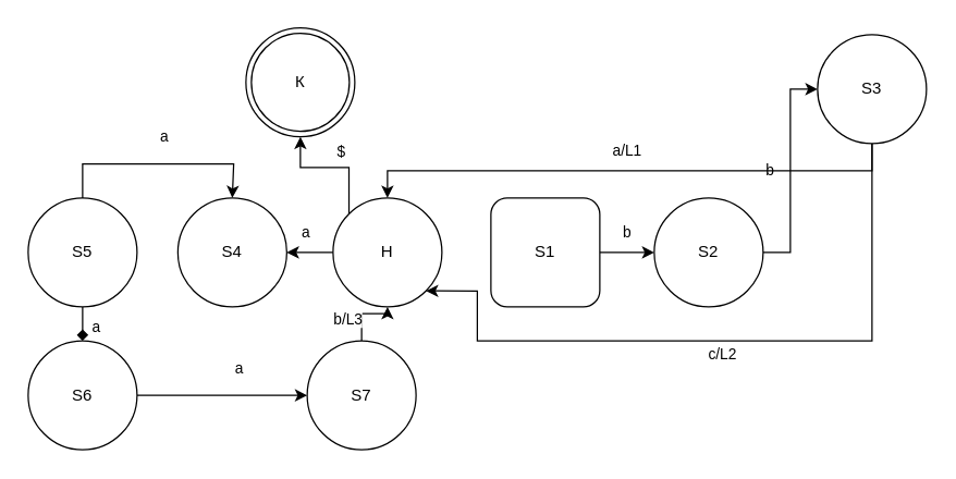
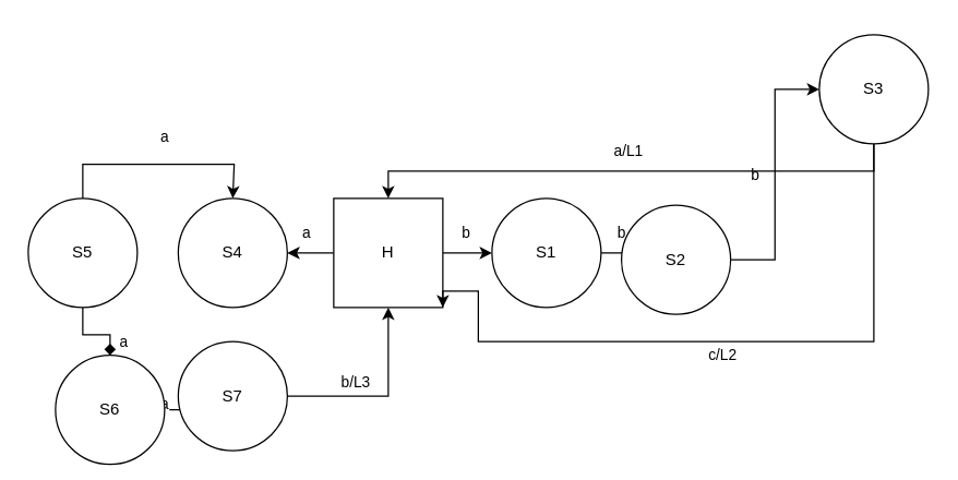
  <mxCell id="0" />
  <mxCell id="1" parent="0" />
+ <mxCell id="2" value="b" style="edgeStyle=orthogonalEdgeStyle;rounded=0;orthogonalLoop=1;jettySize=auto;html=1;entryX=0;entryY=0.5;entryDx=0;entryDy=0;" parent="1" source="5" target="7" edge="1"><mxGeometry x="0.13" y="15" relative="1" as="geometry"><mxPoint as="offset" /></mxGeometry></mxCell>
  <mxCell id="3" value="a" style="edgeStyle=orthogonalEdgeStyle;rounded=0;orthogonalLoop=1;jettySize=auto;html=1;entryX=1;entryY=0.5;entryDx=0;entryDy=0;" parent="1" source="5" target="13" edge="1"><mxGeometry x="0.391" y="-15" relative="1" as="geometry"><mxPoint as="offset" /></mxGeometry></mxCell>
- <mxCell id="4" value="$" style="edgeStyle=orthogonalEdgeStyle;rounded=0;orthogonalLoop=1;jettySize=auto;html=1;exitX=0;exitY=0;exitDx=0;exitDy=0;" parent="1" source="5" target="21" edge="1"><mxGeometry x="-0.136" y="-12" relative="1" as="geometry"><mxPoint as="offset" /></mxGeometry></mxCell>
- <mxCell id="5" value="H" style="ellipse;whiteSpace=wrap;html=1;aspect=fixed;" parent="1" vertex="1"><mxGeometry x="244" y="145" width="80" height="80" as="geometry" /></mxCell>
+ <mxCell id="5" value="H" style="whiteSpace=wrap;html=1;aspect=fixed;rounded=0;" parent="1" vertex="1"><mxGeometry x="244" y="145" width="80" height="80" as="geometry" /></mxCell>
  <mxCell id="6" value="b" style="edgeStyle=orthogonalEdgeStyle;rounded=0;orthogonalLoop=1;jettySize=auto;html=1;entryX=0;entryY=0.5;entryDx=0;entryDy=0;" parent="1" source="7" target="9" edge="1"><mxGeometry y="15" relative="1" as="geometry"><mxPoint as="offset" /></mxGeometry></mxCell>
- <mxCell id="7" value="S1" style="whiteSpace=wrap;html=1;aspect=fixed;rounded=1;" parent="1" vertex="1"><mxGeometry x="360" y="145" width="80" height="80" as="geometry" /></mxCell>
+ <mxCell id="7" value="S1" style="ellipse;whiteSpace=wrap;html=1;aspect=fixed;" parent="1" vertex="1"><mxGeometry x="360" y="145" width="80" height="80" as="geometry" /></mxCell>
  <mxCell id="8" value="b" style="edgeStyle=orthogonalEdgeStyle;rounded=0;orthogonalLoop=1;jettySize=auto;html=1;entryX=0;entryY=0.5;entryDx=0;entryDy=0;" parent="1" source="9" target="12" edge="1"><mxGeometry y="15" relative="1" as="geometry"><mxPoint as="offset" /></mxGeometry></mxCell>
- <mxCell id="9" value="S2" style="ellipse;whiteSpace=wrap;html=1;aspect=fixed;" parent="1" vertex="1"><mxGeometry x="480" y="145" width="80" height="80" as="geometry" /></mxCell>
+ <mxCell id="9" value="S2" style="ellipse;whiteSpace=wrap;html=1;aspect=fixed;" parent="1" vertex="1"><mxGeometry x="455" y="150" width="80" height="80" as="geometry" /></mxCell>
  <mxCell id="10" value="a/L1" style="edgeStyle=orthogonalEdgeStyle;rounded=0;orthogonalLoop=1;jettySize=auto;html=1;entryX=0.5;entryY=0;entryDx=0;entryDy=0;" parent="1" source="12" target="5" edge="1"><mxGeometry x="0.01" y="-15" relative="1" as="geometry"><Array as="points"><mxPoint x="640" y="125" /><mxPoint x="284" y="125" /></Array><mxPoint as="offset" /></mxGeometry></mxCell>
  <mxCell id="11" value="c/L2" style="edgeStyle=orthogonalEdgeStyle;rounded=0;orthogonalLoop=1;jettySize=auto;html=1;entryX=1;entryY=1;entryDx=0;entryDy=0;" parent="1" source="12" target="5" edge="1"><mxGeometry x="0.002" y="10" relative="1" as="geometry"><Array as="points"><mxPoint x="640" y="250" /><mxPoint x="350" y="250" /><mxPoint x="350" y="213" /></Array><mxPoint as="offset" /></mxGeometry></mxCell>
  <mxCell id="12" value="S3" style="ellipse;whiteSpace=wrap;html=1;aspect=fixed;" parent="1" vertex="1"><mxGeometry x="600" y="25" width="80" height="80" as="geometry" /></mxCell>
  <mxCell id="13" value="S4" style="ellipse;whiteSpace=wrap;html=1;aspect=fixed;" parent="1" vertex="1"><mxGeometry x="130" y="145" width="80" height="80" as="geometry" /></mxCell>
  <mxCell id="14" value="a" style="edgeStyle=orthogonalEdgeStyle;rounded=0;orthogonalLoop=1;jettySize=auto;html=1;entryX=0.5;entryY=0;entryDx=0;entryDy=0;" parent="1" target="13" edge="1"><mxGeometry x="0.16" y="20" relative="1" as="geometry"><mxPoint x="170" y="140" as="targetPoint" /><mxPoint x="60" y="165" as="sourcePoint" /><Array as="points"><mxPoint x="60" y="120" /><mxPoint x="171" y="120" /></Array><mxPoint as="offset" /></mxGeometry></mxCell>
  <mxCell id="15" value="a" style="edgeStyle=orthogonalEdgeStyle;rounded=0;orthogonalLoop=1;jettySize=auto;html=1;entryX=0.5;entryY=0;entryDx=0;entryDy=0;endArrow=diamond;" parent="1" source="16" target="18" edge="1"><mxGeometry x="0.636" y="10" relative="1" as="geometry"><mxPoint as="offset" /></mxGeometry></mxCell>
  <mxCell id="16" value="S5" style="ellipse;whiteSpace=wrap;html=1;aspect=fixed;" parent="1" vertex="1"><mxGeometry x="20" y="145" width="80" height="80" as="geometry" /></mxCell>
  <mxCell id="17" value="a" style="edgeStyle=orthogonalEdgeStyle;rounded=0;orthogonalLoop=1;jettySize=auto;html=1;entryX=0;entryY=0.5;entryDx=0;entryDy=0;" parent="1" source="18" target="20" edge="1"><mxGeometry x="0.2" y="20" relative="1" as="geometry"><mxPoint as="offset" /></mxGeometry></mxCell>
- <mxCell id="18" value="S6" style="ellipse;whiteSpace=wrap;html=1;aspect=fixed;" parent="1" vertex="1"><mxGeometry x="20" y="250" width="80" height="80" as="geometry" /></mxCell>
+ <mxCell id="18" value="S6" style="ellipse;whiteSpace=wrap;html=1;aspect=fixed;" parent="1" vertex="1"><mxGeometry x="40" y="260" width="80" height="80" as="geometry" /></mxCell>
  <mxCell id="19" value="b/L3" style="edgeStyle=orthogonalEdgeStyle;rounded=0;orthogonalLoop=1;jettySize=auto;html=1;entryX=0.5;entryY=1;entryDx=0;entryDy=0;" parent="1" source="20" target="5" edge="1"><mxGeometry x="-0.281" y="10" relative="1" as="geometry"><mxPoint as="offset" /></mxGeometry></mxCell>
- <mxCell id="20" value="S7" style="ellipse;whiteSpace=wrap;html=1;aspect=fixed;" parent="1" vertex="1"><mxGeometry x="225" y="250" width="80" height="80" as="geometry" /></mxCell>
- <mxCell id="21" value="К" style="ellipse;shape=doubleEllipse;whiteSpace=wrap;html=1;aspect=fixed;" parent="1" vertex="1"><mxGeometry x="180" y="20" width="80" height="80" as="geometry" /></mxCell>
+ <mxCell id="20" value="S7" style="ellipse;whiteSpace=wrap;html=1;aspect=fixed;" parent="1" vertex="1"><mxGeometry x="130" y="250" width="80" height="80" as="geometry" /></mxCell>
